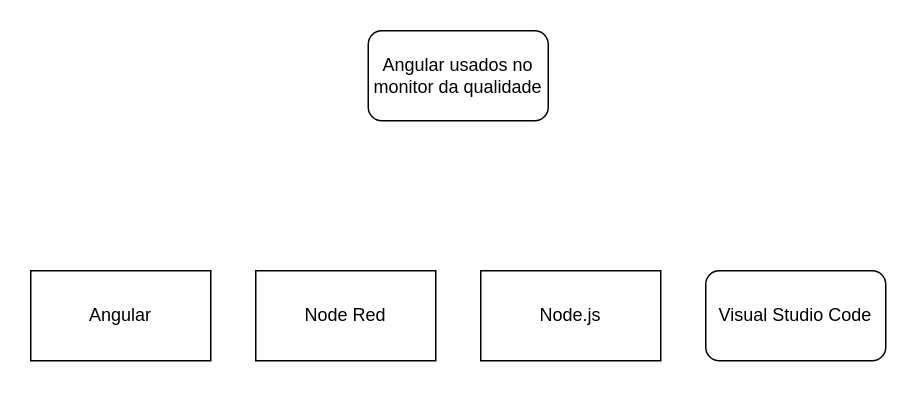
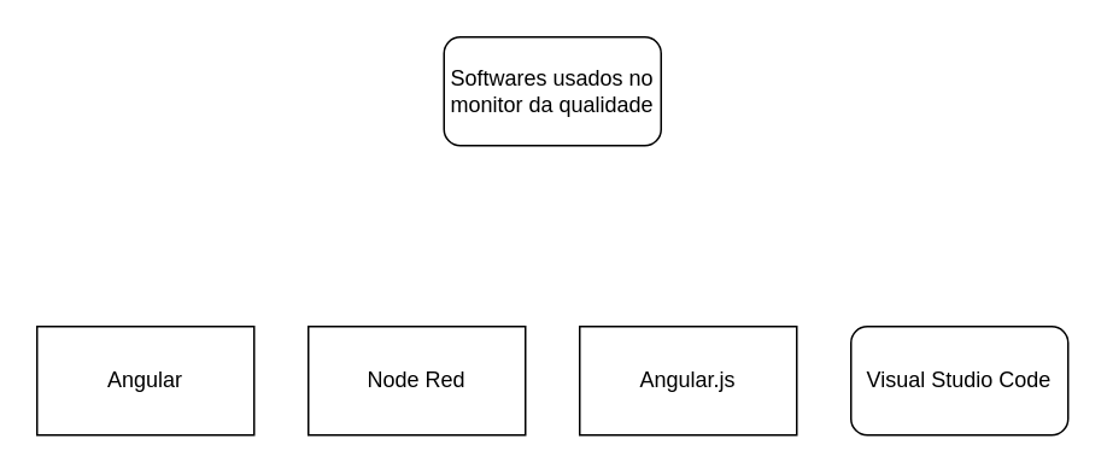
  <mxCell id="0" />
  <mxCell id="1" parent="0" />
- <mxCell id="2" value="Angular usados no monitor da qualidade" style="rounded=1;whiteSpace=wrap;html=1;" vertex="1" parent="1"><mxGeometry x="245" y="20" width="120" height="60" as="geometry" /></mxCell>
+ <mxCell id="2" value="Softwares usados no monitor da qualidade" style="rounded=1;whiteSpace=wrap;html=1;" vertex="1" parent="1"><mxGeometry x="245" y="20" width="120" height="60" as="geometry" /></mxCell>
  <mxCell id="3" value="Visual Studio Code" style="whiteSpace=wrap;html=1;rounded=1;" vertex="1" parent="1"><mxGeometry x="470" y="180" width="120" height="60" as="geometry" /></mxCell>
- <mxCell id="4" value="Node.js" style="rounded=0;whiteSpace=wrap;html=1;" vertex="1" parent="1"><mxGeometry x="320" y="180" width="120" height="60" as="geometry" /></mxCell>
+ <mxCell id="4" value="Angular.js" style="rounded=0;whiteSpace=wrap;html=1;" vertex="1" parent="1"><mxGeometry x="320" y="180" width="120" height="60" as="geometry" /></mxCell>
  <mxCell id="5" value="Node Red" style="rounded=0;whiteSpace=wrap;html=1;" vertex="1" parent="1"><mxGeometry x="170" y="180" width="120" height="60" as="geometry" /></mxCell>
  <mxCell id="6" value="Angular" style="rounded=0;whiteSpace=wrap;html=1;" vertex="1" parent="1"><mxGeometry x="20" y="180" width="120" height="60" as="geometry" /></mxCell>
